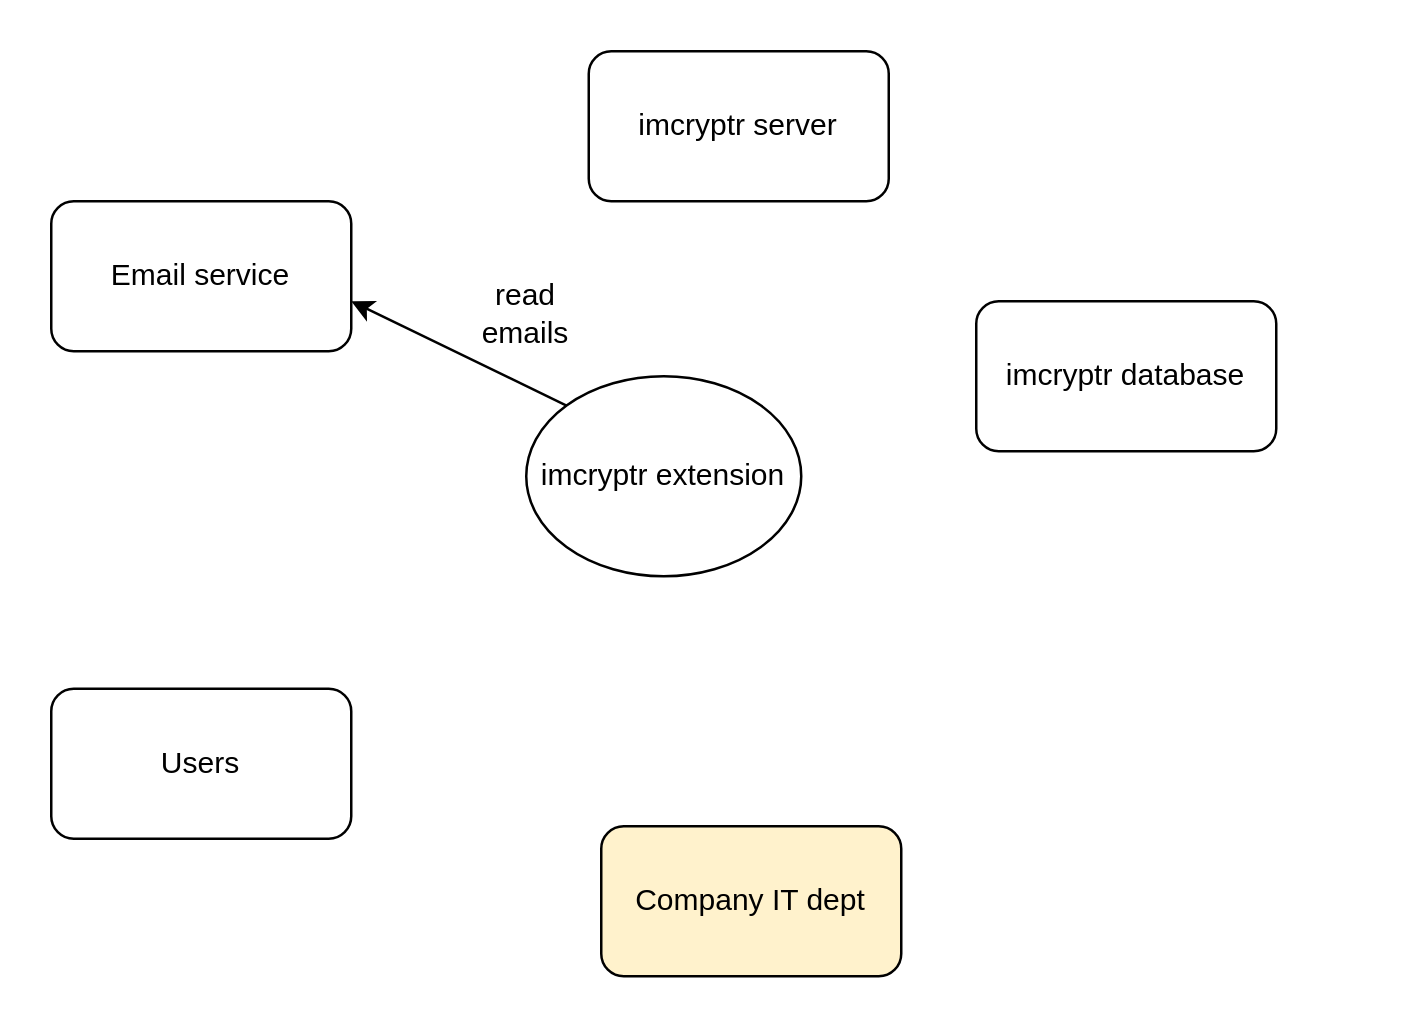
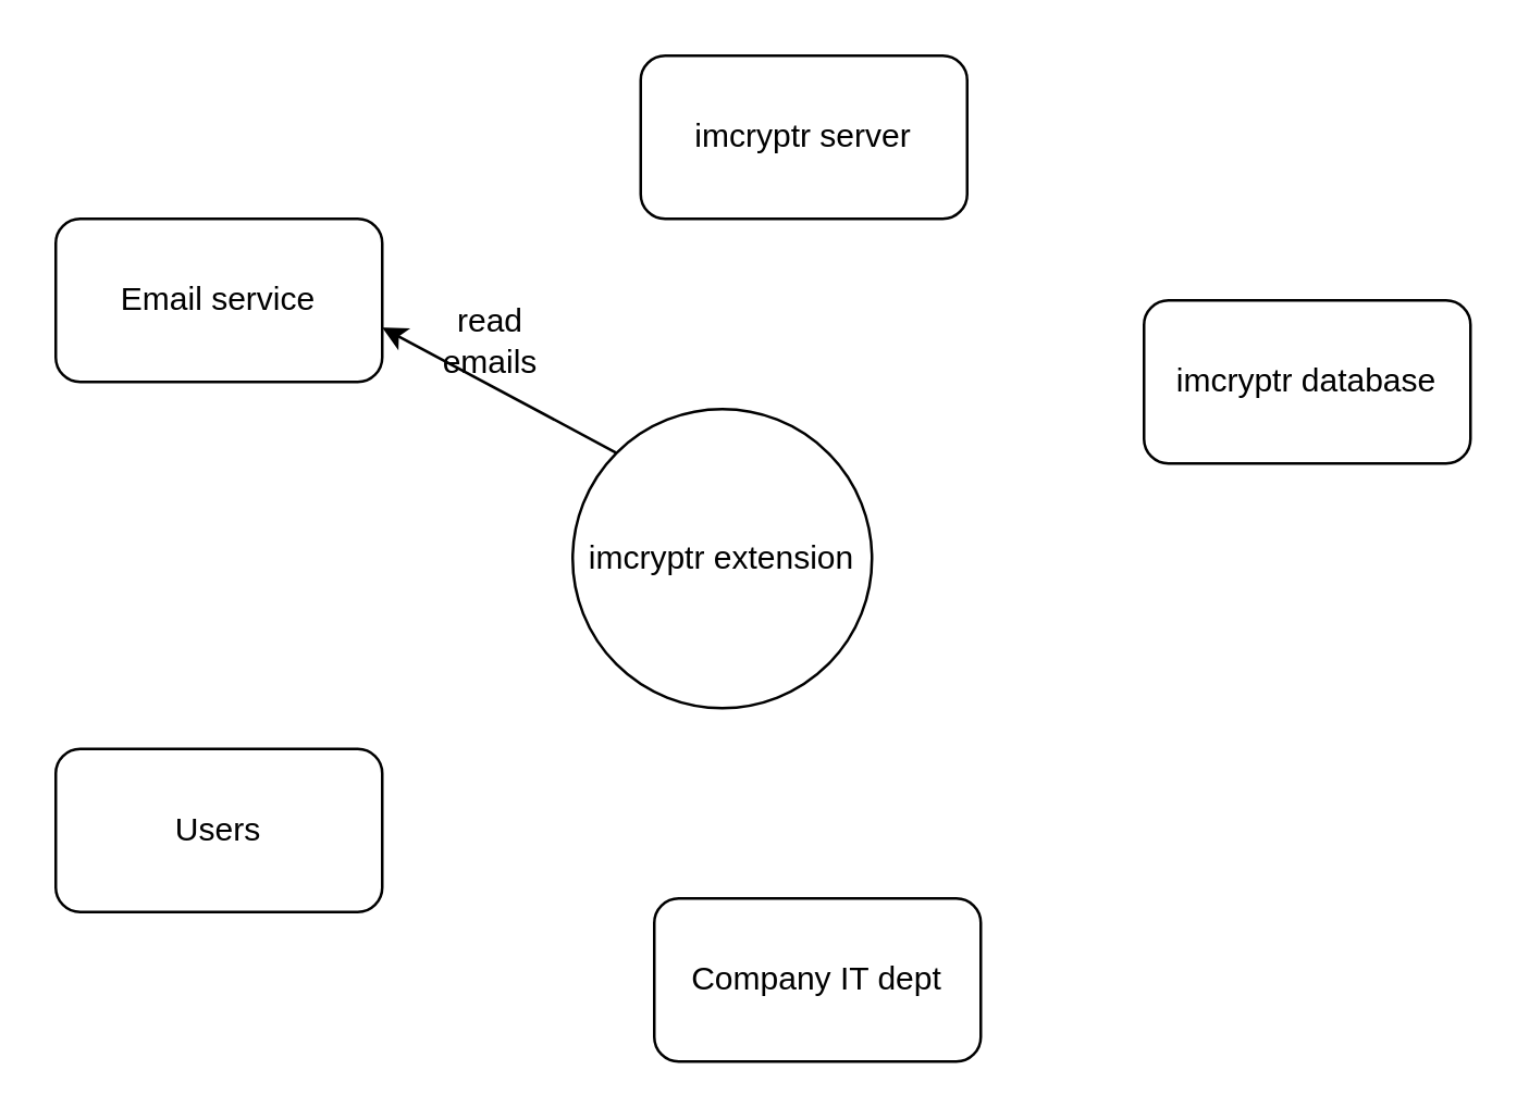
  <mxCell id="0" />
  <mxCell id="1" parent="0" />
- <mxCell id="2" value="imcryptr extension" style="ellipse;whiteSpace=wrap;html=1;aspect=fixed;" vertex="1" parent="1"><mxGeometry x="210" y="150" width="110" height="80" as="geometry" /></mxCell>
+ <mxCell id="2" value="imcryptr extension" style="ellipse;whiteSpace=wrap;html=1;aspect=fixed;" vertex="1" parent="1"><mxGeometry x="210" y="150" width="110" height="110" as="geometry" /></mxCell>
  <mxCell id="3" value="" style="endArrow=classic;html=1;rounded=0;exitX=0;exitY=0;exitDx=0;exitDy=0;entryX=1;entryY=1;entryDx=0;entryDy=0;" edge="1" parent="1" source="2"><mxGeometry width="50" height="50" relative="1" as="geometry"><mxPoint x="240" y="280" as="sourcePoint" /><mxPoint x="140" y="120" as="targetPoint" /></mxGeometry></mxCell>
- <mxCell id="4" value="read emails" style="text;html=1;strokeColor=none;fillColor=none;align=center;verticalAlign=middle;whiteSpace=wrap;rounded=0;" vertex="1" parent="1"><mxGeometry x="180" y="110" width="60" height="30" as="geometry" /></mxCell>
+ <mxCell id="4" value="read emails" style="text;html=1;strokeColor=none;fillColor=none;align=center;verticalAlign=middle;whiteSpace=wrap;rounded=0;" vertex="1" parent="1"><mxGeometry x="150" y="110" width="60" height="30" as="geometry" /></mxCell>
  <mxCell id="5" value="Users" style="rounded=1;whiteSpace=wrap;html=1;" vertex="1" parent="1"><mxGeometry x="20" y="275" width="120" height="60" as="geometry" /></mxCell>
  <mxCell id="6" value="Email service" style="rounded=1;whiteSpace=wrap;html=1;" vertex="1" parent="1"><mxGeometry x="20" y="80" width="120" height="60" as="geometry" /></mxCell>
- <mxCell id="7" value="Company IT dept" style="rounded=1;whiteSpace=wrap;html=1;fillColor=#fff2cc;" vertex="1" parent="1"><mxGeometry x="240" y="330" width="120" height="60" as="geometry" /></mxCell>
+ <mxCell id="7" value="Company IT dept" style="rounded=1;whiteSpace=wrap;html=1;" vertex="1" parent="1"><mxGeometry x="240" y="330" width="120" height="60" as="geometry" /></mxCell>
  <mxCell id="8" value="imcryptr server" style="rounded=1;whiteSpace=wrap;html=1;" vertex="1" parent="1"><mxGeometry x="235" y="20" width="120" height="60" as="geometry" /></mxCell>
- <mxCell id="9" value="imcryptr database" style="rounded=1;whiteSpace=wrap;html=1;" vertex="1" parent="1"><mxGeometry x="390" y="120" width="120" height="60" as="geometry" /></mxCell>
+ <mxCell id="9" value="imcryptr database" style="rounded=1;whiteSpace=wrap;html=1;" vertex="1" parent="1"><mxGeometry x="420" y="110" width="120" height="60" as="geometry" /></mxCell>
